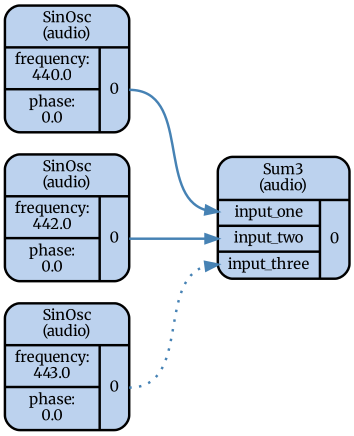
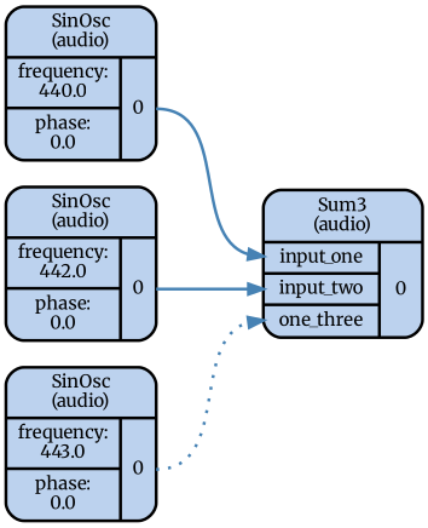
  digraph {
    color=lightslategrey
    fontname=Merriweather
    penwidth=2
    rankdir=LR
    ranksep=1
    splines=spline
    style="dotted, rounded"
    node [fillcolor=lightsteelblue2 fontname=Merriweather fontsize=12 penwidth=2 shape=Mrecord style="filled, rounded"]
    edge [color=steelblue penwidth=2 tailport="f_1_1_0:e" style=solid fontname=Merriweather]
    n1 [label="<f_0> SinOsc\n(audio) | { { <f_1_0_0> frequency:\n440.0 | <f_1_0_1> phase:\n0.0 } | { <f_1_1_0> 0 } }"]
-   n2 [label="<f_0> Sum3\n(audio) | { { <f_1_0_0> input_one | <f_1_0_1> input_two | <f_1_0_2> input_three } | { <f_1_1_0> 0 } }"]
+   n2 [label="<f_0> Sum3\n(audio) | { { <f_1_0_0> input_one | <f_1_0_1> input_two | <f_1_0_2> one_three } | { <f_1_1_0> 0 } }"]
    n3 [label="<f_0> SinOsc\n(audio) | { { <f_1_0_0> frequency:\n442.0 | <f_1_0_1> phase:\n0.0 } | { <f_1_1_0> 0 } }"]
    n4 [label="<f_0> SinOsc\n(audio) | { { <f_1_0_0> frequency:\n443.0 | <f_1_0_1> phase:\n0.0 } | { <f_1_1_0> 0 } }"]
    n1 -> n2 [headport="f_1_0_0:w"]
    n3 -> n2 [headport="f_1_0_1:w"]
    n4 -> n2 [headport="f_1_0_2:w" style=dotted]
  }
